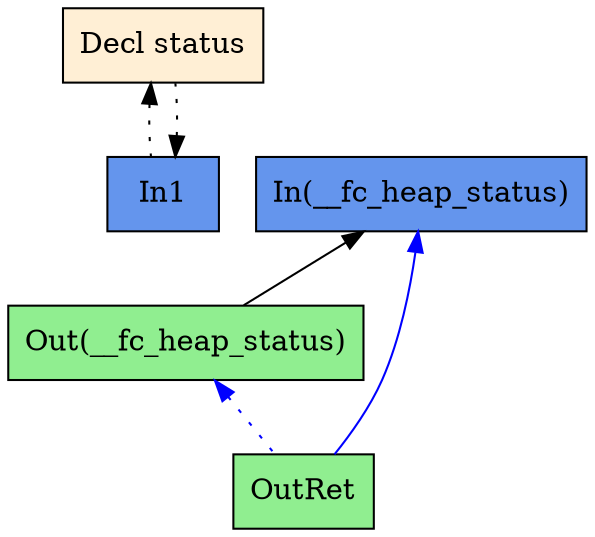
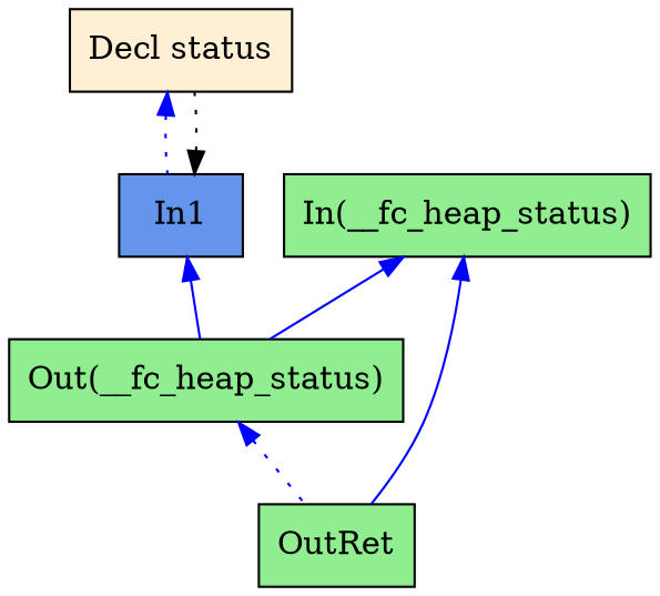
  digraph {
    rankdir=TB
    node [fillcolor="#6495ED" shape=box style=filled]
    edge [color="#0000FF" dir=back]
    n1 [fillcolor="#FFEFD5" label="Decl status"]
    n2 [label=In1]
    n3 [fillcolor="#90EE90" label="Out(__fc_heap_status)"]
    n4 [fillcolor="#90EE90" label=OutRet]
-   n5 [label="In(__fc_heap_status)"]
-   n1 -> n2 [color="#000000" style=dotted]
+   n5 [fillcolor="#90EE90" label="In(__fc_heap_status)"]
+   n1 -> n2 [style=dotted]
    n2 -> n1 [color="#000000" style=dotted]
+   n2 -> n3
    n3 -> n4 [style=dotted]
-   n5 -> n3 [color="#000000"]
+   n5 -> n3
    n5 -> n4
  }
